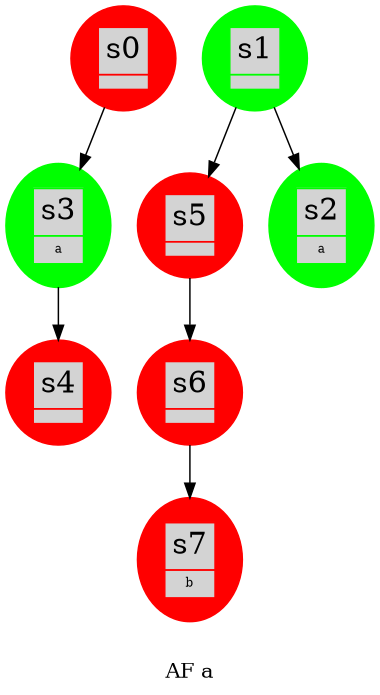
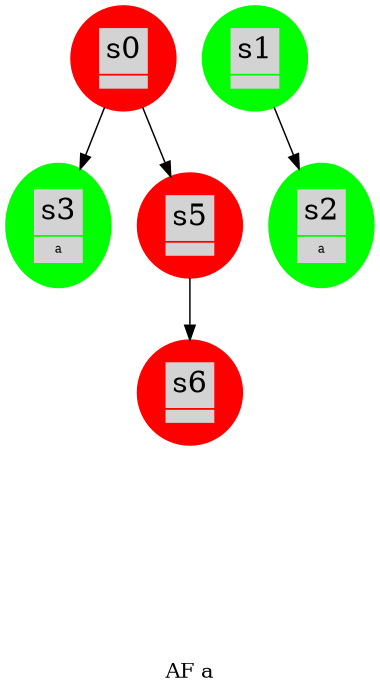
  digraph {
    label="AF a"
    node [color=red fontsize=8 style=filled]
    edge [fontsize=8]
    n1 [label=<           <TABLE BORDER="0" CELLBORDER="1" CELLSPACING="0" CELLPADDING="4" BGCOLOR="lightgrey">           <TR><TD><FONT POINT-SIZE="20.0">s0</FONT></TD></TR>           <TR><TD></TD></TR>           </TABLE>           >]
    n2 [color=green label=<           <TABLE BORDER="0" CELLBORDER="1" CELLSPACING="0" CELLPADDING="4" BGCOLOR="lightgrey">           <TR><TD><FONT POINT-SIZE="20.0">s3</FONT></TD></TR>           <TR><TD>a</TD></TR>           </TABLE>           >]
    n3 [label=<           <TABLE BORDER="0" CELLBORDER="1" CELLSPACING="0" CELLPADDING="4" BGCOLOR="lightgrey">           <TR><TD><FONT POINT-SIZE="20.0">s5</FONT></TD></TR>           <TR><TD></TD></TR>           </TABLE>           >]
    n4 [color=green label=<           <TABLE BORDER="0" CELLBORDER="1" CELLSPACING="0" CELLPADDING="4" BGCOLOR="lightgrey">           <TR><TD><FONT POINT-SIZE="20.0">s1</FONT></TD></TR>           <TR><TD></TD></TR>           </TABLE>           >]
    n5 [color=green label=<           <TABLE BORDER="0" CELLBORDER="1" CELLSPACING="0" CELLPADDING="4" BGCOLOR="lightgrey">           <TR><TD><FONT POINT-SIZE="20.0">s2</FONT></TD></TR>           <TR><TD>a</TD></TR>           </TABLE>           >]
-   n6 [label=<           <TABLE BORDER="0" CELLBORDER="1" CELLSPACING="0" CELLPADDING="4" BGCOLOR="lightgrey">           <TR><TD><FONT POINT-SIZE="20.0">s4</FONT></TD></TR>           <TR><TD></TD></TR>           </TABLE>           >]
    n7 [label=<           <TABLE BORDER="0" CELLBORDER="1" CELLSPACING="0" CELLPADDING="4" BGCOLOR="lightgrey">           <TR><TD><FONT POINT-SIZE="20.0">s6</FONT></TD></TR>           <TR><TD></TD></TR>           </TABLE>           >]
-   n8 [label=<           <TABLE BORDER="0" CELLBORDER="1" CELLSPACING="0" CELLPADDING="4" BGCOLOR="lightgrey">           <TR><TD><FONT POINT-SIZE="20.0">s7</FONT></TD></TR>           <TR><TD>b</TD></TR>           </TABLE>           >]
    n1 -> n2
-   n4 -> n3
-   n2 -> n6
+   n1 -> n3
    n3 -> n7
    n4 -> n5
-   n7 -> n8
  }
